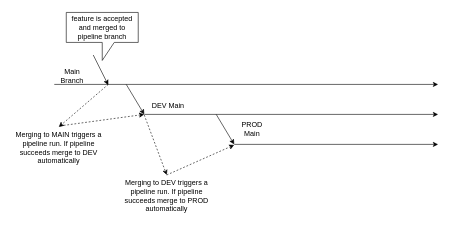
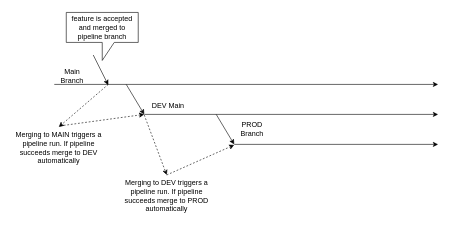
  <mxCell id="0" />
  <mxCell id="1" parent="0" />
  <mxCell id="2" value="" style="endArrow=classic;html=1;rounded=0;" parent="1" edge="1"><mxGeometry width="50" height="50" relative="1" as="geometry"><mxPoint x="90" y="140" as="sourcePoint" /><mxPoint x="730" y="140" as="targetPoint" /></mxGeometry></mxCell>
  <mxCell id="3" value="Main Branch" style="text;html=1;strokeColor=none;fillColor=none;align=center;verticalAlign=middle;whiteSpace=wrap;rounded=0;" parent="1" vertex="1"><mxGeometry x="90" y="111" width="60" height="30" as="geometry" /></mxCell>
  <mxCell id="4" value="" style="endArrow=classic;html=1;rounded=0;" parent="1" edge="1"><mxGeometry width="50" height="50" relative="1" as="geometry"><mxPoint x="210" y="140" as="sourcePoint" /><mxPoint x="240" y="190" as="targetPoint" /></mxGeometry></mxCell>
  <mxCell id="5" value="" style="endArrow=classic;html=1;rounded=0;" parent="1" edge="1"><mxGeometry width="50" height="50" relative="1" as="geometry"><mxPoint x="240" y="190" as="sourcePoint" /><mxPoint x="730" y="190" as="targetPoint" /></mxGeometry></mxCell>
  <mxCell id="6" value="" style="endArrow=classic;html=1;rounded=0;" parent="1" edge="1"><mxGeometry width="50" height="50" relative="1" as="geometry"><mxPoint x="360" y="190" as="sourcePoint" /><mxPoint x="390" y="240" as="targetPoint" /></mxGeometry></mxCell>
  <mxCell id="7" value="" style="endArrow=classic;html=1;rounded=0;" parent="1" edge="1"><mxGeometry width="50" height="50" relative="1" as="geometry"><mxPoint x="390" y="240" as="sourcePoint" /><mxPoint x="730" y="240" as="targetPoint" /></mxGeometry></mxCell>
  <mxCell id="8" value="DEV Main" style="text;html=1;strokeColor=none;fillColor=none;align=center;verticalAlign=middle;whiteSpace=wrap;rounded=0;" parent="1" vertex="1"><mxGeometry x="250" y="160" width="60" height="30" as="geometry" /></mxCell>
- <mxCell id="9" value="PROD Main" style="text;html=1;strokeColor=none;fillColor=none;align=center;verticalAlign=middle;whiteSpace=wrap;rounded=0;" parent="1" vertex="1"><mxGeometry x="390" y="200" width="60" height="30" as="geometry" /></mxCell>
+ <mxCell id="9" value="PROD Branch" style="text;html=1;strokeColor=none;fillColor=none;align=center;verticalAlign=middle;whiteSpace=wrap;rounded=0;" parent="1" vertex="1"><mxGeometry x="390" y="200" width="60" height="30" as="geometry" /></mxCell>
  <mxCell id="10" value="" style="endArrow=classic;html=1;rounded=0;" parent="1" edge="1"><mxGeometry width="50" height="50" relative="1" as="geometry"><mxPoint x="155" y="91" as="sourcePoint" /><mxPoint x="180" y="141" as="targetPoint" /></mxGeometry></mxCell>
  <mxCell id="11" value="feature is accepted and merged to pipeline branch" style="shape=callout;whiteSpace=wrap;html=1;perimeter=calloutPerimeter;" parent="1" vertex="1"><mxGeometry x="110" y="20" width="120" height="80" as="geometry" /></mxCell>
  <mxCell id="12" value="Merging to MAIN triggers a pipeline run. If pipeline succeeds merge to DEV automatically" style="text;html=1;strokeColor=none;fillColor=none;align=center;verticalAlign=middle;whiteSpace=wrap;rounded=0;" parent="1" vertex="1"><mxGeometry x="20" y="211" width="155" height="70" as="geometry" /></mxCell>
  <mxCell id="13" value="" style="endArrow=classic;html=1;rounded=0;entryX=0.5;entryY=0;entryDx=0;entryDy=0;dashed=1;" parent="1" target="12" edge="1"><mxGeometry width="50" height="50" relative="1" as="geometry"><mxPoint x="180" y="140" as="sourcePoint" /><mxPoint x="300" y="60" as="targetPoint" /></mxGeometry></mxCell>
  <mxCell id="14" value="" style="endArrow=classic;html=1;rounded=0;dashed=1;exitX=0.515;exitY=-0.027;exitDx=0;exitDy=0;exitPerimeter=0;" parent="1" source="12" edge="1"><mxGeometry width="50" height="50" relative="1" as="geometry"><mxPoint x="190" y="210" as="sourcePoint" /><mxPoint x="240" y="190" as="targetPoint" /></mxGeometry></mxCell>
  <mxCell id="15" value="Merging to DEV triggers a pipeline run. If pipeline succeeds merge to PROD automatically" style="text;html=1;strokeColor=none;fillColor=none;align=center;verticalAlign=middle;whiteSpace=wrap;rounded=0;" parent="1" vertex="1"><mxGeometry x="200" y="291" width="155" height="70" as="geometry" /></mxCell>
  <mxCell id="16" value="" style="endArrow=classic;html=1;rounded=0;dashed=1;entryX=0.5;entryY=0;entryDx=0;entryDy=0;" parent="1" target="15" edge="1"><mxGeometry width="50" height="50" relative="1" as="geometry"><mxPoint x="240" y="191" as="sourcePoint" /><mxPoint x="250" y="200" as="targetPoint" /></mxGeometry></mxCell>
  <mxCell id="17" value="" style="endArrow=classic;html=1;rounded=0;dashed=1;exitX=0.5;exitY=0;exitDx=0;exitDy=0;" parent="1" source="15" edge="1"><mxGeometry width="50" height="50" relative="1" as="geometry"><mxPoint x="290" y="271" as="sourcePoint" /><mxPoint x="390" y="241" as="targetPoint" /></mxGeometry></mxCell>
